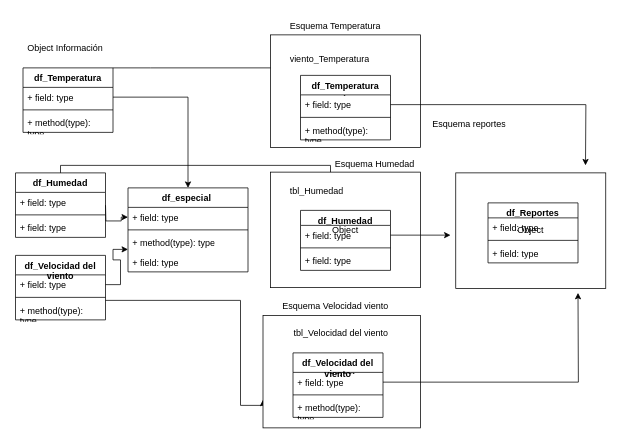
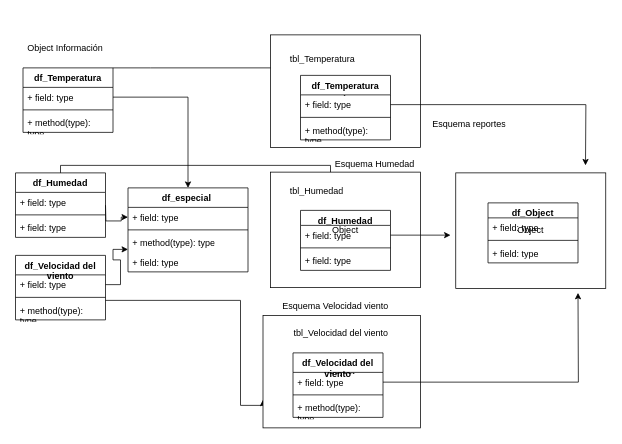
  <mxCell id="0" />
  <mxCell id="1" parent="0" />
  <mxCell id="2" style="edgeStyle=orthogonalEdgeStyle;rounded=0;orthogonalLoop=1;jettySize=auto;html=1;" edge="1" parent="1" source="3"><mxGeometry relative="1" as="geometry"><mxPoint x="480" y="90" as="targetPoint" /><Array as="points"><mxPoint x="200" y="90" /><mxPoint x="200" y="90" /></Array></mxGeometry></mxCell>
  <mxCell id="3" value="df_Temperatura" style="swimlane;fontStyle=1;align=center;verticalAlign=top;childLayout=stackLayout;horizontal=1;startSize=26;horizontalStack=0;resizeParent=1;resizeParentMax=0;resizeLast=0;collapsible=1;marginBottom=0;whiteSpace=wrap;html=1;" vertex="1" parent="1"><mxGeometry x="30" y="90" width="120" height="86" as="geometry" /></mxCell>
  <mxCell id="4" value="+ field: type" style="text;strokeColor=none;fillColor=none;align=left;verticalAlign=top;spacingLeft=4;spacingRight=4;overflow=hidden;rotatable=0;points=[[0,0.5],[1,0.5]];portConstraint=eastwest;whiteSpace=wrap;html=1;" vertex="1" parent="3"><mxGeometry y="26" width="120" height="26" as="geometry" /></mxCell>
  <mxCell id="5" value="" style="line;strokeWidth=1;fillColor=none;align=left;verticalAlign=middle;spacingTop=-1;spacingLeft=3;spacingRight=3;rotatable=0;labelPosition=right;points=[];portConstraint=eastwest;strokeColor=inherit;" vertex="1" parent="3"><mxGeometry y="52" width="120" height="8" as="geometry" /></mxCell>
  <mxCell id="6" value="+ method(type): type" style="text;strokeColor=none;fillColor=none;align=left;verticalAlign=top;spacingLeft=4;spacingRight=4;overflow=hidden;rotatable=0;points=[[0,0.5],[1,0.5]];portConstraint=eastwest;whiteSpace=wrap;html=1;" vertex="1" parent="3"><mxGeometry y="60" width="120" height="26" as="geometry" /></mxCell>
  <mxCell id="7" style="edgeStyle=orthogonalEdgeStyle;rounded=0;orthogonalLoop=1;jettySize=auto;html=1;" edge="1" parent="1" source="8"><mxGeometry relative="1" as="geometry"><mxPoint x="490" y="290" as="targetPoint" /><Array as="points"><mxPoint x="80" y="220" /><mxPoint x="440" y="220" /><mxPoint x="440" y="290" /></Array></mxGeometry></mxCell>
  <mxCell id="8" value="df_Humedad" style="swimlane;fontStyle=1;align=center;verticalAlign=top;childLayout=stackLayout;horizontal=1;startSize=26;horizontalStack=0;resizeParent=1;resizeParentMax=0;resizeLast=0;collapsible=1;marginBottom=0;whiteSpace=wrap;html=1;" vertex="1" parent="1"><mxGeometry x="20" y="230" width="120" height="86" as="geometry" /></mxCell>
  <mxCell id="9" value="+ field: type" style="text;strokeColor=none;fillColor=none;align=left;verticalAlign=top;spacingLeft=4;spacingRight=4;overflow=hidden;rotatable=0;points=[[0,0.5],[1,0.5]];portConstraint=eastwest;whiteSpace=wrap;html=1;" vertex="1" parent="8"><mxGeometry y="26" width="120" height="26" as="geometry" /></mxCell>
  <mxCell id="10" value="" style="line;strokeWidth=1;fillColor=none;align=left;verticalAlign=middle;spacingTop=-1;spacingLeft=3;spacingRight=3;rotatable=0;labelPosition=right;points=[];portConstraint=eastwest;strokeColor=inherit;" vertex="1" parent="8"><mxGeometry y="52" width="120" height="8" as="geometry" /></mxCell>
  <mxCell id="11" value="+ field: type" style="text;strokeColor=none;fillColor=none;align=left;verticalAlign=top;spacingLeft=4;spacingRight=4;overflow=hidden;rotatable=0;points=[[0,0.5],[1,0.5]];portConstraint=eastwest;whiteSpace=wrap;html=1;" vertex="1" parent="8"><mxGeometry y="60" width="120" height="26" as="geometry" /></mxCell>
  <mxCell id="12" style="edgeStyle=orthogonalEdgeStyle;rounded=0;orthogonalLoop=1;jettySize=auto;html=1;entryX=0;entryY=0.75;entryDx=0;entryDy=0;" edge="1" parent="1" source="13" target="28"><mxGeometry relative="1" as="geometry"><Array as="points"><mxPoint x="320" y="400" /><mxPoint x="320" y="540" /></Array></mxGeometry></mxCell>
  <mxCell id="13" value="df_Velocidad del viento" style="swimlane;fontStyle=1;align=center;verticalAlign=top;childLayout=stackLayout;horizontal=1;startSize=26;horizontalStack=0;resizeParent=1;resizeParentMax=0;resizeLast=0;collapsible=1;marginBottom=0;whiteSpace=wrap;html=1;" vertex="1" parent="1"><mxGeometry x="20" y="340" width="120" height="86" as="geometry" /></mxCell>
  <mxCell id="14" value="+ field: type" style="text;strokeColor=none;fillColor=none;align=left;verticalAlign=top;spacingLeft=4;spacingRight=4;overflow=hidden;rotatable=0;points=[[0,0.5],[1,0.5]];portConstraint=eastwest;whiteSpace=wrap;html=1;" vertex="1" parent="13"><mxGeometry y="26" width="120" height="26" as="geometry" /></mxCell>
  <mxCell id="15" value="" style="line;strokeWidth=1;fillColor=none;align=left;verticalAlign=middle;spacingTop=-1;spacingLeft=3;spacingRight=3;rotatable=0;labelPosition=right;points=[];portConstraint=eastwest;strokeColor=inherit;" vertex="1" parent="13"><mxGeometry y="52" width="120" height="8" as="geometry" /></mxCell>
  <mxCell id="16" value="+ method(type): type" style="text;strokeColor=none;fillColor=none;align=left;verticalAlign=top;spacingLeft=4;spacingRight=4;overflow=hidden;rotatable=0;points=[[0,0.5],[1,0.5]];portConstraint=eastwest;whiteSpace=wrap;html=1;" vertex="1" parent="13"><mxGeometry y="60" width="120" height="26" as="geometry" /></mxCell>
  <mxCell id="17" value="df_especial&amp;nbsp;" style="swimlane;fontStyle=1;align=center;verticalAlign=top;childLayout=stackLayout;horizontal=1;startSize=26;horizontalStack=0;resizeParent=1;resizeParentMax=0;resizeLast=0;collapsible=1;marginBottom=0;whiteSpace=wrap;html=1;" vertex="1" parent="1"><mxGeometry x="170" y="250" width="160" height="112" as="geometry" /></mxCell>
  <mxCell id="18" value="+ field: type" style="text;strokeColor=none;fillColor=none;align=left;verticalAlign=top;spacingLeft=4;spacingRight=4;overflow=hidden;rotatable=0;points=[[0,0.5],[1,0.5]];portConstraint=eastwest;whiteSpace=wrap;html=1;" vertex="1" parent="17"><mxGeometry y="26" width="160" height="26" as="geometry" /></mxCell>
  <mxCell id="19" value="" style="line;strokeWidth=1;fillColor=none;align=left;verticalAlign=middle;spacingTop=-1;spacingLeft=3;spacingRight=3;rotatable=0;labelPosition=right;points=[];portConstraint=eastwest;strokeColor=inherit;" vertex="1" parent="17"><mxGeometry y="52" width="160" height="8" as="geometry" /></mxCell>
  <mxCell id="20" value="+ method(type): type" style="text;strokeColor=none;fillColor=none;align=left;verticalAlign=top;spacingLeft=4;spacingRight=4;overflow=hidden;rotatable=0;points=[[0,0.5],[1,0.5]];portConstraint=eastwest;whiteSpace=wrap;html=1;" vertex="1" parent="17"><mxGeometry y="60" width="160" height="26" as="geometry" /></mxCell>
  <mxCell id="21" value="+ field: type" style="text;strokeColor=none;fillColor=none;align=left;verticalAlign=top;spacingLeft=4;spacingRight=4;overflow=hidden;rotatable=0;points=[[0,0.5],[1,0.5]];portConstraint=eastwest;whiteSpace=wrap;html=1;" vertex="1" parent="17"><mxGeometry y="86" width="160" height="26" as="geometry" /></mxCell>
  <mxCell id="22" value="Object Información" style="text;strokeColor=none;fillColor=none;align=left;verticalAlign=top;spacingLeft=4;spacingRight=4;overflow=hidden;rotatable=0;points=[[0,0.5],[1,0.5]];portConstraint=eastwest;whiteSpace=wrap;html=1;" vertex="1" parent="1"><mxGeometry x="30" y="50" width="160" height="26" as="geometry" /></mxCell>
  <mxCell id="23" style="edgeStyle=orthogonalEdgeStyle;rounded=0;orthogonalLoop=1;jettySize=auto;html=1;entryX=0.5;entryY=0;entryDx=0;entryDy=0;" edge="1" parent="1" source="4" target="17"><mxGeometry relative="1" as="geometry" /></mxCell>
  <mxCell id="24" style="edgeStyle=orthogonalEdgeStyle;rounded=0;orthogonalLoop=1;jettySize=auto;html=1;" edge="1" parent="1" target="18"><mxGeometry relative="1" as="geometry"><mxPoint x="140" y="273.059" as="sourcePoint" /></mxGeometry></mxCell>
  <mxCell id="25" style="edgeStyle=orthogonalEdgeStyle;rounded=0;orthogonalLoop=1;jettySize=auto;html=1;entryX=0;entryY=-0.154;entryDx=0;entryDy=0;entryPerimeter=0;" edge="1" parent="1" source="14" target="21"><mxGeometry relative="1" as="geometry" /></mxCell>
  <mxCell id="26" value="Object" style="html=1;whiteSpace=wrap;" vertex="1" parent="1"><mxGeometry x="360" y="46" width="200" height="150" as="geometry" /></mxCell>
  <mxCell id="27" value="Object" style="html=1;whiteSpace=wrap;" vertex="1" parent="1"><mxGeometry x="360" y="229" width="200" height="154" as="geometry" /></mxCell>
  <mxCell id="28" value="Object" style="html=1;whiteSpace=wrap;" vertex="1" parent="1"><mxGeometry x="350" y="420" width="210" height="150" as="geometry" /></mxCell>
  <mxCell id="29" value="df_Temperatura" style="swimlane;fontStyle=1;align=center;verticalAlign=top;childLayout=stackLayout;horizontal=1;startSize=26;horizontalStack=0;resizeParent=1;resizeParentMax=0;resizeLast=0;collapsible=1;marginBottom=0;whiteSpace=wrap;html=1;" vertex="1" parent="1"><mxGeometry x="400" y="100" width="120" height="86" as="geometry" /></mxCell>
  <mxCell id="30" style="edgeStyle=orthogonalEdgeStyle;rounded=0;orthogonalLoop=1;jettySize=auto;html=1;" edge="1" parent="29" source="31"><mxGeometry relative="1" as="geometry"><mxPoint x="380" y="120" as="targetPoint" /></mxGeometry></mxCell>
  <mxCell id="31" value="+ field: type" style="text;strokeColor=none;fillColor=none;align=left;verticalAlign=top;spacingLeft=4;spacingRight=4;overflow=hidden;rotatable=0;points=[[0,0.5],[1,0.5]];portConstraint=eastwest;whiteSpace=wrap;html=1;" vertex="1" parent="29"><mxGeometry y="26" width="120" height="26" as="geometry" /></mxCell>
  <mxCell id="32" value="" style="line;strokeWidth=1;fillColor=none;align=left;verticalAlign=middle;spacingTop=-1;spacingLeft=3;spacingRight=3;rotatable=0;labelPosition=right;points=[];portConstraint=eastwest;strokeColor=inherit;" vertex="1" parent="29"><mxGeometry y="52" width="120" height="8" as="geometry" /></mxCell>
  <mxCell id="33" value="+ method(type): type" style="text;strokeColor=none;fillColor=none;align=left;verticalAlign=top;spacingLeft=4;spacingRight=4;overflow=hidden;rotatable=0;points=[[0,0.5],[1,0.5]];portConstraint=eastwest;whiteSpace=wrap;html=1;" vertex="1" parent="29"><mxGeometry y="60" width="120" height="26" as="geometry" /></mxCell>
  <mxCell id="34" value="df_Humedad" style="swimlane;fontStyle=1;align=center;verticalAlign=top;childLayout=stackLayout;horizontal=1;startSize=20;horizontalStack=0;resizeParent=1;resizeParentMax=0;resizeLast=0;collapsible=1;marginBottom=0;whiteSpace=wrap;html=1;" vertex="1" parent="1"><mxGeometry x="400" y="280" width="120" height="80" as="geometry" /></mxCell>
  <mxCell id="35" style="edgeStyle=orthogonalEdgeStyle;rounded=0;orthogonalLoop=1;jettySize=auto;html=1;" edge="1" parent="34" source="36"><mxGeometry relative="1" as="geometry"><mxPoint x="200" y="33" as="targetPoint" /></mxGeometry></mxCell>
  <mxCell id="36" value="+ field: type" style="text;strokeColor=none;fillColor=none;align=left;verticalAlign=top;spacingLeft=4;spacingRight=4;overflow=hidden;rotatable=0;points=[[0,0.5],[1,0.5]];portConstraint=eastwest;whiteSpace=wrap;html=1;" vertex="1" parent="34"><mxGeometry y="20" width="120" height="26" as="geometry" /></mxCell>
  <mxCell id="37" value="" style="line;strokeWidth=1;fillColor=none;align=left;verticalAlign=middle;spacingTop=-1;spacingLeft=3;spacingRight=3;rotatable=0;labelPosition=right;points=[];portConstraint=eastwest;strokeColor=inherit;" vertex="1" parent="34"><mxGeometry y="46" width="120" height="8" as="geometry" /></mxCell>
  <mxCell id="38" value="+ field: type" style="text;strokeColor=none;fillColor=none;align=left;verticalAlign=top;spacingLeft=4;spacingRight=4;overflow=hidden;rotatable=0;points=[[0,0.5],[1,0.5]];portConstraint=eastwest;whiteSpace=wrap;html=1;" vertex="1" parent="34"><mxGeometry y="54" width="120" height="26" as="geometry" /></mxCell>
  <mxCell id="39" value="df_Velocidad del viento" style="swimlane;fontStyle=1;align=center;verticalAlign=top;childLayout=stackLayout;horizontal=1;startSize=26;horizontalStack=0;resizeParent=1;resizeParentMax=0;resizeLast=0;collapsible=1;marginBottom=0;whiteSpace=wrap;html=1;" vertex="1" parent="1"><mxGeometry x="390" y="470" width="120" height="86" as="geometry" /></mxCell>
  <mxCell id="40" style="edgeStyle=orthogonalEdgeStyle;rounded=0;orthogonalLoop=1;jettySize=auto;html=1;" edge="1" parent="39" source="41"><mxGeometry relative="1" as="geometry"><mxPoint x="380" y="-80" as="targetPoint" /></mxGeometry></mxCell>
  <mxCell id="41" value="+ field: type" style="text;strokeColor=none;fillColor=none;align=left;verticalAlign=top;spacingLeft=4;spacingRight=4;overflow=hidden;rotatable=0;points=[[0,0.5],[1,0.5]];portConstraint=eastwest;whiteSpace=wrap;html=1;" vertex="1" parent="39"><mxGeometry y="26" width="120" height="26" as="geometry" /></mxCell>
  <mxCell id="42" value="" style="line;strokeWidth=1;fillColor=none;align=left;verticalAlign=middle;spacingTop=-1;spacingLeft=3;spacingRight=3;rotatable=0;labelPosition=right;points=[];portConstraint=eastwest;strokeColor=inherit;" vertex="1" parent="39"><mxGeometry y="52" width="120" height="8" as="geometry" /></mxCell>
  <mxCell id="43" value="+ method(type): type" style="text;strokeColor=none;fillColor=none;align=left;verticalAlign=top;spacingLeft=4;spacingRight=4;overflow=hidden;rotatable=0;points=[[0,0.5],[1,0.5]];portConstraint=eastwest;whiteSpace=wrap;html=1;" vertex="1" parent="39"><mxGeometry y="60" width="120" height="26" as="geometry" /></mxCell>
- <mxCell id="44" value="Esquema Temperatura" style="text;strokeColor=none;fillColor=none;align=left;verticalAlign=top;spacingLeft=4;spacingRight=4;overflow=hidden;rotatable=0;points=[[0,0.5],[1,0.5]];portConstraint=eastwest;whiteSpace=wrap;html=1;" vertex="1" parent="1"><mxGeometry x="380" y="20" width="160" height="26" as="geometry" /></mxCell>
  <mxCell id="45" value="Esquema Humedad" style="text;strokeColor=none;fillColor=none;align=left;verticalAlign=top;spacingLeft=4;spacingRight=4;overflow=hidden;rotatable=0;points=[[0,0.5],[1,0.5]];portConstraint=eastwest;whiteSpace=wrap;html=1;" vertex="1" parent="1"><mxGeometry x="440" y="204" width="160" height="26" as="geometry" /></mxCell>
  <mxCell id="46" value="Esquema Velocidad viento" style="text;strokeColor=none;fillColor=none;align=left;verticalAlign=top;spacingLeft=4;spacingRight=4;overflow=hidden;rotatable=0;points=[[0,0.5],[1,0.5]];portConstraint=eastwest;whiteSpace=wrap;html=1;" vertex="1" parent="1"><mxGeometry x="370" y="394" width="160" height="26" as="geometry" /></mxCell>
  <mxCell id="47" value="Object" style="html=1;whiteSpace=wrap;" vertex="1" parent="1"><mxGeometry x="607" y="230" width="200" height="154" as="geometry" /></mxCell>
- <mxCell id="48" value="viento_Temperatura" style="text;strokeColor=none;fillColor=none;align=left;verticalAlign=top;spacingLeft=4;spacingRight=4;overflow=hidden;rotatable=0;points=[[0,0.5],[1,0.5]];portConstraint=eastwest;whiteSpace=wrap;html=1;" vertex="1" parent="1"><mxGeometry x="380" y="64" width="160" height="26" as="geometry" /></mxCell>
+ <mxCell id="48" value="tbl_Temperatura" style="text;strokeColor=none;fillColor=none;align=left;verticalAlign=top;spacingLeft=4;spacingRight=4;overflow=hidden;rotatable=0;points=[[0,0.5],[1,0.5]];portConstraint=eastwest;whiteSpace=wrap;html=1;" vertex="1" parent="1"><mxGeometry x="380" y="64" width="160" height="26" as="geometry" /></mxCell>
  <mxCell id="49" value="tbl_Humedad" style="text;strokeColor=none;fillColor=none;align=left;verticalAlign=top;spacingLeft=4;spacingRight=4;overflow=hidden;rotatable=0;points=[[0,0.5],[1,0.5]];portConstraint=eastwest;whiteSpace=wrap;html=1;" vertex="1" parent="1"><mxGeometry x="380" y="240" width="160" height="26" as="geometry" /></mxCell>
  <mxCell id="50" value="tbl_Velocidad del viento" style="text;strokeColor=none;fillColor=none;align=left;verticalAlign=top;spacingLeft=4;spacingRight=4;overflow=hidden;rotatable=0;points=[[0,0.5],[1,0.5]];portConstraint=eastwest;whiteSpace=wrap;html=1;" vertex="1" parent="1"><mxGeometry x="385" y="430" width="160" height="26" as="geometry" /></mxCell>
- <mxCell id="51" value="df_Reportes" style="swimlane;fontStyle=1;align=center;verticalAlign=top;childLayout=stackLayout;horizontal=1;startSize=20;horizontalStack=0;resizeParent=1;resizeParentMax=0;resizeLast=0;collapsible=1;marginBottom=0;whiteSpace=wrap;html=1;" vertex="1" parent="1"><mxGeometry x="650" y="270" width="120" height="80" as="geometry" /></mxCell>
+ <mxCell id="51" value="df_Object" style="swimlane;fontStyle=1;align=center;verticalAlign=top;childLayout=stackLayout;horizontal=1;startSize=20;horizontalStack=0;resizeParent=1;resizeParentMax=0;resizeLast=0;collapsible=1;marginBottom=0;whiteSpace=wrap;html=1;" vertex="1" parent="1"><mxGeometry x="650" y="270" width="120" height="80" as="geometry" /></mxCell>
  <mxCell id="52" value="+ field: type" style="text;strokeColor=none;fillColor=none;align=left;verticalAlign=top;spacingLeft=4;spacingRight=4;overflow=hidden;rotatable=0;points=[[0,0.5],[1,0.5]];portConstraint=eastwest;whiteSpace=wrap;html=1;" vertex="1" parent="51"><mxGeometry y="20" width="120" height="26" as="geometry" /></mxCell>
  <mxCell id="53" value="" style="line;strokeWidth=1;fillColor=none;align=left;verticalAlign=middle;spacingTop=-1;spacingLeft=3;spacingRight=3;rotatable=0;labelPosition=right;points=[];portConstraint=eastwest;strokeColor=inherit;" vertex="1" parent="51"><mxGeometry y="46" width="120" height="8" as="geometry" /></mxCell>
  <mxCell id="54" value="+ field: type" style="text;strokeColor=none;fillColor=none;align=left;verticalAlign=top;spacingLeft=4;spacingRight=4;overflow=hidden;rotatable=0;points=[[0,0.5],[1,0.5]];portConstraint=eastwest;whiteSpace=wrap;html=1;" vertex="1" parent="51"><mxGeometry y="54" width="120" height="26" as="geometry" /></mxCell>
  <mxCell id="55" value="Esquema reportes" style="text;strokeColor=none;fillColor=none;align=left;verticalAlign=top;spacingLeft=4;spacingRight=4;overflow=hidden;rotatable=0;points=[[0,0.5],[1,0.5]];portConstraint=eastwest;whiteSpace=wrap;html=1;" vertex="1" parent="1"><mxGeometry x="570" y="151" width="160" height="26" as="geometry" /></mxCell>
